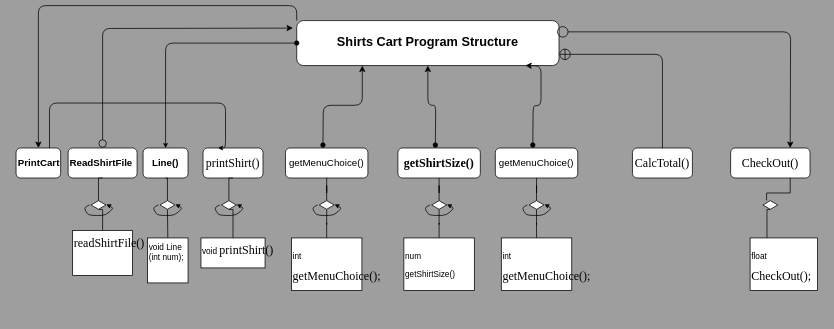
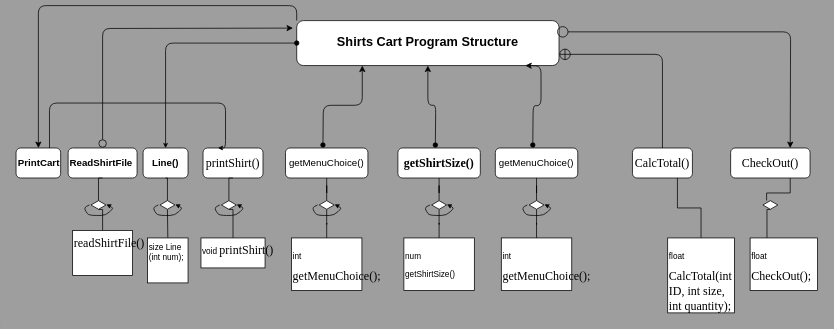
  <mxCell id="0" />
  <mxCell id="1" parent="0" />
  <mxCell id="2" style="edgeStyle=orthogonalEdgeStyle;rounded=1;orthogonalLoop=1;jettySize=auto;html=1;fontSize=13;fontColor=#000000;strokeColor=#000000;exitX=0;exitY=0;exitDx=0;exitDy=0;" parent="1" target="6" edge="1" source="5"><mxGeometry relative="1" as="geometry"><mxPoint x="390" y="20" as="sourcePoint" /></mxGeometry></mxCell>
  <mxCell id="3" style="edgeStyle=orthogonalEdgeStyle;rounded=1;orthogonalLoop=1;jettySize=auto;html=1;exitX=0.25;exitY=1;exitDx=0;exitDy=0;fontSize=13;fontColor=#000000;startArrow=classic;startFill=1;strokeColor=#000000;endArrow=oval;endFill=1;" parent="1" source="5" edge="1"><mxGeometry relative="1" as="geometry"><mxPoint x="482.5" y="86" as="sourcePoint" /><mxPoint x="430" y="186" as="targetPoint" /></mxGeometry></mxCell>
  <mxCell id="4" style="edgeStyle=orthogonalEdgeStyle;rounded=1;orthogonalLoop=1;jettySize=auto;html=1;exitX=1;exitY=0.75;exitDx=0;exitDy=0;fontSize=13;fontColor=#000000;startArrow=circlePlus;startFill=0;strokeColor=#000000;endArrow=none;" parent="1" source="5" target="12" edge="1"><mxGeometry relative="1" as="geometry" /></mxCell>
  <mxCell id="5" value="&lt;p class=&quot;MsoNormal&quot; style=&quot;font-size: 17px;&quot;&gt;Shirts Cart Program Structure&lt;/p&gt;" style="rounded=1;whiteSpace=wrap;html=1;fillStyle=auto;strokeColor=#000000;fontColor=#000000;fillColor=#ffffff;fontSize=17;fontStyle=1" parent="1" vertex="1"><mxGeometry x="395" y="20" width="350" height="60" as="geometry" /></mxCell>
  <mxCell id="6" value="PrintCart" style="rounded=1;whiteSpace=wrap;html=1;fillStyle=auto;strokeColor=#000000;fontColor=#000000;fillColor=#ffffff;fontSize=13;fontStyle=1" parent="1" vertex="1"><mxGeometry x="20.5" y="190" width="59.5" height="40" as="geometry" /></mxCell>
  <mxCell id="7" style="rounded=0;orthogonalLoop=1;jettySize=auto;html=1;exitX=0.5;exitY=1;exitDx=0;exitDy=0;entryX=0.5;entryY=0;entryDx=0;entryDy=0;fontSize=17;fontColor=#000000;startArrow=none;edgeStyle=orthogonalEdgeStyle;startFill=0;endArrow=none;endFill=0;strokeColor=#000000;" parent="1" source="25" target="15" edge="1"><mxGeometry relative="1" as="geometry" /></mxCell>
  <mxCell id="8" value="&lt;span style=&quot;font-size: 12pt; font-family: &amp;quot;Times New Roman&amp;quot;, serif; font-weight: normal;&quot;&gt;printShirt()&lt;/span&gt;" style="rounded=1;whiteSpace=wrap;html=1;fillStyle=auto;strokeColor=#000000;fontColor=#000000;fillColor=#ffffff;fontSize=13;fontStyle=1" parent="1" vertex="1"><mxGeometry x="270" y="190" width="80" height="40" as="geometry" /></mxCell>
  <mxCell id="9" style="rounded=0;orthogonalLoop=1;jettySize=auto;html=1;exitX=0.5;exitY=1;exitDx=0;exitDy=0;entryX=0.25;entryY=0;entryDx=0;entryDy=0;fontSize=17;fontColor=#000000;startArrow=none;edgeStyle=orthogonalEdgeStyle;startFill=0;endArrow=none;endFill=0;strokeColor=#000000;" parent="1" source="21" target="17" edge="1"><mxGeometry relative="1" as="geometry" /></mxCell>
  <mxCell id="10" value="&lt;span style=&quot;font-size: 12pt; font-family: &amp;quot;Times New Roman&amp;quot;, serif; font-weight: normal;&quot;&gt;CheckOut()&lt;/span&gt;" style="rounded=1;whiteSpace=wrap;html=1;fillStyle=auto;strokeColor=#000000;fontColor=#000000;fillColor=#ffffff;fontSize=13;fontStyle=1" parent="1" vertex="1"><mxGeometry x="974" y="190" width="106" height="40" as="geometry" /></mxCell>
+ <mxCell id="11" style="rounded=0;orthogonalLoop=1;jettySize=auto;html=1;exitX=0.75;exitY=1;exitDx=0;exitDy=0;entryX=0.5;entryY=0;entryDx=0;entryDy=0;fontSize=17;fontColor=#000000;edgeStyle=orthogonalEdgeStyle;startArrow=none;startFill=0;endArrow=none;endFill=0;strokeColor=#000000;" parent="1" source="12" target="18" edge="1"><mxGeometry relative="1" as="geometry" /></mxCell>
  <mxCell id="12" value="&lt;span style=&quot;font-size: 12pt; font-family: &amp;quot;Times New Roman&amp;quot;, serif; font-weight: normal;&quot;&gt;CalcTotal()&lt;/span&gt;" style="rounded=1;whiteSpace=wrap;html=1;fillStyle=auto;strokeColor=#000000;fontColor=#000000;fillColor=#ffffff;fontSize=13;fontStyle=1" parent="1" vertex="1"><mxGeometry x="843" y="190" width="80" height="40" as="geometry" /></mxCell>
  <mxCell id="13" style="rounded=0;orthogonalLoop=1;jettySize=auto;html=1;exitX=0.5;exitY=1;exitDx=0;exitDy=0;fontSize=17;fontColor=#000000;startArrow=none;edgeStyle=orthogonalEdgeStyle;startFill=0;endArrow=none;endFill=0;strokeColor=#000000;" parent="1" source="27" target="16" edge="1"><mxGeometry relative="1" as="geometry" /></mxCell>
  <mxCell id="14" value="&lt;span style=&quot;font-weight: normal;&quot;&gt;getMenuChoice()&lt;/span&gt;" style="rounded=1;whiteSpace=wrap;html=1;fillStyle=auto;strokeColor=#000000;fontColor=#000000;fillColor=#ffffff;fontSize=13;fontStyle=1" parent="1" vertex="1"><mxGeometry x="380" y="190" width="110" height="40" as="geometry" /></mxCell>
  <mxCell id="15" value="void&amp;nbsp;&lt;span style=&quot;font-size:12.0pt;font-family:&amp;quot;Times New Roman&amp;quot;,serif;&lt;br/&gt;mso-fareast-font-family:&amp;quot;Times New Roman&amp;quot;;mso-ansi-language:EN-US;mso-fareast-language:&lt;br/&gt;EN-US;mso-bidi-language:AR-SA&quot;&gt;printShirt()&lt;/span&gt;" style="rounded=0;whiteSpace=wrap;html=1;fillStyle=auto;strokeColor=#000000;fontSize=11;fontColor=#000000;fillColor=#ffffff;verticalAlign=top;align=left;" parent="1" vertex="1"><mxGeometry x="267.25" y="310" width="85.5" height="40" as="geometry" /></mxCell>
  <mxCell id="16" value="&lt;p class=&quot;MsoNormal&quot;&gt;int&amp;nbsp;&lt;span style=&quot;color:#DADADA&quot;&gt;&lt;/span&gt;&lt;/p&gt;&lt;span style=&quot;font-size:12.0pt;font-family:&amp;quot;Times New Roman&amp;quot;,serif;&lt;br/&gt;mso-fareast-font-family:&amp;quot;Times New Roman&amp;quot;;mso-ansi-language:EN-US;mso-fareast-language:&lt;br/&gt;EN-US;mso-bidi-language:AR-SA&quot;&gt;getMenuChoice();&lt;br&gt;&lt;/span&gt;" style="rounded=0;whiteSpace=wrap;html=1;fillStyle=auto;strokeColor=#000000;fontSize=11;fontColor=#000000;fillColor=#ffffff;align=left;verticalAlign=top;" parent="1" vertex="1"><mxGeometry x="388" y="310" width="94" height="70" as="geometry" /></mxCell>
  <mxCell id="17" value="&lt;p class=&quot;MsoNormal&quot; style=&quot;font-size: 11px;&quot;&gt;float&amp;nbsp;&lt;/p&gt;&lt;span style=&quot;font-size:12.0pt;font-family:&amp;quot;Times New Roman&amp;quot;,serif;&lt;br/&gt;mso-fareast-font-family:&amp;quot;Times New Roman&amp;quot;;mso-ansi-language:EN-US;mso-fareast-language:&lt;br/&gt;EN-US;mso-bidi-language:AR-SA&quot;&gt;CheckOut();&lt;/span&gt;" style="rounded=0;whiteSpace=wrap;html=1;fillStyle=auto;strokeColor=#000000;fontSize=11;fontColor=#000000;fillColor=#ffffff;align=left;verticalAlign=top;" parent="1" vertex="1"><mxGeometry x="1000" y="310" width="90" height="70" as="geometry" /></mxCell>
+ <mxCell id="18" value="&lt;p class=&quot;MsoNormal&quot;&gt;float&amp;nbsp;&lt;span style=&quot;color:#DADADA&quot;&gt;&lt;/span&gt;&lt;/p&gt;&lt;span style=&quot;font-size:12.0pt;font-family:&amp;quot;Times New Roman&amp;quot;,serif;&lt;br/&gt;mso-fareast-font-family:&amp;quot;Times New Roman&amp;quot;;mso-ansi-language:EN-US;mso-fareast-language:&lt;br/&gt;EN-US;mso-bidi-language:AR-SA&quot;&gt;CalcTotal(int ID, int size, int quantity);&lt;/span&gt;" style="rounded=0;whiteSpace=wrap;html=1;fillStyle=auto;strokeColor=#000000;fontSize=11;fontColor=#000000;fillColor=#ffffff;align=left;verticalAlign=top;" parent="1" vertex="1"><mxGeometry x="890" y="310" width="89" height="100" as="geometry" /></mxCell>
  <mxCell id="19" value="" style="endArrow=oval;startArrow=classic;html=1;rounded=1;fontSize=17;fontColor=#000000;exitX=0.75;exitY=0;exitDx=0;exitDy=0;endFill=0;strokeWidth=1;startSize=6;endSize=14;strokeColor=#000000;" parent="1" source="10" edge="1"><mxGeometry width="50" height="50" relative="1" as="geometry"><mxPoint x="1060" y="150" as="sourcePoint" /><mxPoint x="750" y="35" as="targetPoint" /><Array as="points"><mxPoint x="1054" y="35" /></Array></mxGeometry></mxCell>
  <mxCell id="20" value="" style="rounded=0;orthogonalLoop=1;jettySize=auto;html=1;exitX=0.75;exitY=1;exitDx=0;exitDy=0;entryX=0.25;entryY=0;entryDx=0;entryDy=0;fontSize=17;fontColor=#000000;endArrow=none;edgeStyle=orthogonalEdgeStyle;startArrow=none;startFill=0;endFill=0;strokeColor=#000000;" parent="1" source="10" target="21" edge="1"><mxGeometry relative="1" as="geometry"><mxPoint x="1027" y="230" as="sourcePoint" /><mxPoint x="1027.5" y="310" as="targetPoint" /></mxGeometry></mxCell>
  <mxCell id="21" value="" style="html=1;whiteSpace=wrap;aspect=fixed;shape=isoRectangle;fillStyle=auto;strokeColor=#000000;fontSize=17;fontColor=#000000;fillColor=#ffffff;" parent="1" vertex="1"><mxGeometry x="1017" y="260" width="20" height="12" as="geometry" /></mxCell>
  <mxCell id="22" value="" style="endArrow=classic;html=1;rounded=1;strokeWidth=1;fontSize=17;fontColor=#000000;startSize=6;endSize=4;entryX=1.026;entryY=0.435;entryDx=0;entryDy=0;entryPerimeter=0;exitX=-0.109;exitY=0.496;exitDx=0;exitDy=0;exitPerimeter=0;strokeColor=#000000;" parent="1" source="27" target="27" edge="1"><mxGeometry width="50" height="50" relative="1" as="geometry"><mxPoint x="395" y="280" as="sourcePoint" /><mxPoint x="485" y="260" as="targetPoint" /><Array as="points"><mxPoint x="415" y="270" /><mxPoint x="422" y="280" /><mxPoint x="445" y="280" /><mxPoint x="455" y="270" /></Array></mxGeometry></mxCell>
  <mxCell id="23" value="" style="endArrow=classic;html=1;rounded=1;strokeWidth=1;fontSize=17;fontColor=#000000;startSize=6;endSize=4;entryX=1.026;entryY=0.435;entryDx=0;entryDy=0;entryPerimeter=0;exitX=-0.109;exitY=0.496;exitDx=0;exitDy=0;exitPerimeter=0;strokeColor=#000000;" parent="1" source="25" target="25" edge="1"><mxGeometry width="50" height="50" relative="1" as="geometry"><mxPoint x="264.5" y="280" as="sourcePoint" /><mxPoint x="354.5" y="260" as="targetPoint" /><Array as="points"><mxPoint x="284.5" y="270" /><mxPoint x="291.5" y="280" /><mxPoint x="314.5" y="280" /><mxPoint x="324.5" y="270" /></Array></mxGeometry></mxCell>
  <mxCell id="24" value="" style="rounded=0;orthogonalLoop=1;jettySize=auto;html=1;exitX=0.5;exitY=1;exitDx=0;exitDy=0;entryX=0.5;entryY=0;entryDx=0;entryDy=0;fontSize=17;fontColor=#000000;endArrow=none;edgeStyle=orthogonalEdgeStyle;startArrow=none;startFill=0;endFill=0;strokeColor=#000000;" parent="1" source="8" target="25" edge="1"><mxGeometry relative="1" as="geometry"><mxPoint x="355.5" y="230" as="sourcePoint" /><mxPoint x="348" y="310" as="targetPoint" /></mxGeometry></mxCell>
  <mxCell id="25" value="" style="html=1;whiteSpace=wrap;aspect=fixed;shape=isoRectangle;fillStyle=auto;strokeColor=#000000;fontSize=17;fontColor=#000000;fillColor=#ffffff;" parent="1" vertex="1"><mxGeometry x="294.5" y="260" width="20" height="12" as="geometry" /></mxCell>
  <mxCell id="26" value="" style="rounded=0;orthogonalLoop=1;jettySize=auto;html=1;exitX=0.5;exitY=1;exitDx=0;exitDy=0;fontSize=17;fontColor=#000000;endArrow=none;edgeStyle=orthogonalEdgeStyle;startArrow=none;startFill=0;endFill=0;strokeColor=#000000;" parent="1" source="14" target="27" edge="1"><mxGeometry relative="1" as="geometry"><mxPoint x="487" y="230" as="sourcePoint" /><mxPoint x="496" y="310" as="targetPoint" /></mxGeometry></mxCell>
  <mxCell id="27" value="" style="html=1;whiteSpace=wrap;aspect=fixed;shape=isoRectangle;fillStyle=auto;strokeColor=#000000;fontSize=17;fontColor=#000000;fillColor=#ffffff;" parent="1" vertex="1"><mxGeometry x="425" y="260" width="20" height="12" as="geometry" /></mxCell>
  <mxCell id="28" value="" style="endArrow=classic;startArrow=none;html=1;rounded=1;strokeWidth=1;fontSize=17;fontColor=#000000;startSize=6;endSize=4;exitX=0.75;exitY=0;exitDx=0;exitDy=0;entryX=0.25;entryY=0;entryDx=0;entryDy=0;endFill=1;strokeColor=#000000;edgeStyle=orthogonalEdgeStyle;startFill=0;" parent="1" source="6" target="8" edge="1"><mxGeometry width="50" height="50" relative="1" as="geometry"><mxPoint x="570" y="280" as="sourcePoint" /><mxPoint x="620" y="230" as="targetPoint" /><Array as="points"><mxPoint x="65" y="130" /><mxPoint x="300" y="130" /></Array></mxGeometry></mxCell>
  <mxCell id="29" style="rounded=0;orthogonalLoop=1;jettySize=auto;html=1;exitX=0.5;exitY=1;exitDx=0;exitDy=0;entryX=0.5;entryY=0;entryDx=0;entryDy=0;fontSize=17;fontColor=#000000;startArrow=none;edgeStyle=orthogonalEdgeStyle;startFill=0;endArrow=none;endFill=0;strokeColor=#000000;" parent="1" source="34" target="31" edge="1"><mxGeometry relative="1" as="geometry" /></mxCell>
  <mxCell id="30" value="ReadShirtFile&amp;nbsp;" style="rounded=1;whiteSpace=wrap;html=1;fillStyle=auto;strokeColor=#000000;fontColor=#000000;fillColor=#ffffff;fontSize=13;fontStyle=1" parent="1" vertex="1"><mxGeometry x="90" y="190" width="92" height="40" as="geometry" /></mxCell>
  <mxCell id="31" value="&lt;span style=&quot;font-size:12.0pt;font-family:&amp;quot;Times New Roman&amp;quot;,serif;&lt;br/&gt;mso-fareast-font-family:&amp;quot;Times New Roman&amp;quot;;mso-ansi-language:EN-US;mso-fareast-language:&lt;br/&gt;EN-US;mso-bidi-language:AR-SA&quot;&gt;readShirtFile()&lt;/span&gt;" style="rounded=0;whiteSpace=wrap;html=1;fillStyle=auto;strokeColor=#000000;fontSize=11;fontColor=#000000;fillColor=#ffffff;verticalAlign=top;align=left;" parent="1" vertex="1"><mxGeometry x="96" y="300" width="80" height="60" as="geometry" /></mxCell>
  <mxCell id="32" value="" style="endArrow=classic;html=1;rounded=1;strokeWidth=1;fontSize=17;fontColor=#000000;startSize=6;endSize=4;entryX=1.026;entryY=0.435;entryDx=0;entryDy=0;entryPerimeter=0;exitX=-0.109;exitY=0.496;exitDx=0;exitDy=0;exitPerimeter=0;strokeColor=#000000;" parent="1" source="34" target="34" edge="1"><mxGeometry width="50" height="50" relative="1" as="geometry"><mxPoint x="90.5" y="280" as="sourcePoint" /><mxPoint x="180.5" y="260" as="targetPoint" /><Array as="points"><mxPoint x="110.5" y="270" /><mxPoint x="117.5" y="280" /><mxPoint x="140.5" y="280" /><mxPoint x="150.5" y="270" /></Array></mxGeometry></mxCell>
  <mxCell id="33" value="" style="rounded=0;orthogonalLoop=1;jettySize=auto;html=1;exitX=0.5;exitY=1;exitDx=0;exitDy=0;entryX=0.5;entryY=0;entryDx=0;entryDy=0;fontSize=17;fontColor=#000000;endArrow=none;edgeStyle=orthogonalEdgeStyle;startArrow=none;startFill=0;endFill=0;strokeColor=#000000;" parent="1" source="30" target="34" edge="1"><mxGeometry relative="1" as="geometry"><mxPoint x="207.5" y="230" as="sourcePoint" /><mxPoint x="200" y="310" as="targetPoint" /></mxGeometry></mxCell>
  <mxCell id="34" value="" style="html=1;whiteSpace=wrap;aspect=fixed;shape=isoRectangle;fillStyle=auto;strokeColor=#000000;fontSize=17;fontColor=#000000;fillColor=#ffffff;" parent="1" vertex="1"><mxGeometry x="120.5" y="260" width="20" height="12" as="geometry" /></mxCell>
  <mxCell id="35" value="" style="endArrow=circle;startArrow=classic;html=1;rounded=1;strokeWidth=1;fontSize=17;fontColor=#000000;startSize=6;endSize=4;entryX=0.5;entryY=0;entryDx=0;entryDy=0;endFill=0;strokeColor=#000000;edgeStyle=orthogonalEdgeStyle;" parent="1" target="30" edge="1"><mxGeometry width="50" height="50" relative="1" as="geometry"><mxPoint x="390" y="30" as="sourcePoint" /><mxPoint x="472" y="230" as="targetPoint" /></mxGeometry></mxCell>
  <mxCell id="36" style="rounded=0;orthogonalLoop=1;jettySize=auto;html=1;exitX=0.5;exitY=1;exitDx=0;exitDy=0;entryX=0.5;entryY=0;entryDx=0;entryDy=0;fontSize=17;fontColor=#000000;startArrow=none;edgeStyle=orthogonalEdgeStyle;startFill=0;endArrow=none;endFill=0;strokeColor=#000000;" edge="1" source="41" target="38" parent="1"><mxGeometry relative="1" as="geometry" /></mxCell>
  <mxCell id="37" value="Line()" style="rounded=1;whiteSpace=wrap;html=1;fillStyle=auto;strokeColor=#000000;fontColor=#000000;fillColor=#ffffff;fontSize=13;fontStyle=1" vertex="1" parent="1"><mxGeometry x="190" y="190" width="60" height="40" as="geometry" /></mxCell>
- <mxCell id="38" value="&lt;span&gt;void&amp;nbsp;&lt;/span&gt;&lt;span&gt;Line&lt;br&gt;(int num);&lt;/span&gt;" style="rounded=0;whiteSpace=wrap;html=1;fillStyle=auto;strokeColor=#000000;fontSize=11;fontColor=#000000;fillColor=#ffffff;verticalAlign=top;align=left;" vertex="1" parent="1"><mxGeometry x="196" y="310" width="54" height="60" as="geometry" /></mxCell>
+ <mxCell id="38" value="&lt;span&gt;size&amp;nbsp;&lt;/span&gt;&lt;span&gt;Line&lt;br&gt;(int num);&lt;/span&gt;" style="rounded=0;whiteSpace=wrap;html=1;fillStyle=auto;strokeColor=#000000;fontSize=11;fontColor=#000000;fillColor=#ffffff;verticalAlign=top;align=left;" vertex="1" parent="1"><mxGeometry x="196" y="310" width="54" height="60" as="geometry" /></mxCell>
  <mxCell id="39" value="" style="endArrow=classic;html=1;rounded=1;strokeWidth=1;fontSize=17;fontColor=#000000;startSize=6;endSize=4;entryX=1.026;entryY=0.435;entryDx=0;entryDy=0;entryPerimeter=0;exitX=-0.109;exitY=0.496;exitDx=0;exitDy=0;exitPerimeter=0;strokeColor=#000000;" edge="1" source="41" target="41" parent="1"><mxGeometry width="50" height="50" relative="1" as="geometry"><mxPoint x="182.5" y="280" as="sourcePoint" /><mxPoint x="272.5" y="260" as="targetPoint" /><Array as="points"><mxPoint x="202.5" y="270" /><mxPoint x="209.5" y="280" /><mxPoint x="232.5" y="280" /><mxPoint x="242.5" y="270" /></Array></mxGeometry></mxCell>
  <mxCell id="40" value="" style="rounded=0;orthogonalLoop=1;jettySize=auto;html=1;exitX=0.5;exitY=1;exitDx=0;exitDy=0;entryX=0.5;entryY=0;entryDx=0;entryDy=0;fontSize=17;fontColor=#000000;endArrow=none;edgeStyle=orthogonalEdgeStyle;startArrow=none;startFill=0;endFill=0;strokeColor=#000000;" edge="1" source="37" target="41" parent="1"><mxGeometry relative="1" as="geometry"><mxPoint x="307.5" y="230" as="sourcePoint" /><mxPoint x="300" y="310" as="targetPoint" /></mxGeometry></mxCell>
  <mxCell id="41" value="" style="html=1;whiteSpace=wrap;aspect=fixed;shape=isoRectangle;fillStyle=auto;strokeColor=#000000;fontSize=17;fontColor=#000000;fillColor=#ffffff;" vertex="1" parent="1"><mxGeometry x="212.5" y="260" width="20" height="12" as="geometry" /></mxCell>
  <mxCell id="42" value="" style="endArrow=classic;startArrow=oval;html=1;rounded=1;strokeWidth=1;fontSize=17;fontColor=#000000;startSize=6;endSize=4;entryX=0.5;entryY=0;entryDx=0;entryDy=0;endFill=1;strokeColor=#000000;edgeStyle=orthogonalEdgeStyle;exitX=0;exitY=0.5;exitDx=0;exitDy=0;startFill=1;" edge="1" target="37" parent="1" source="5"><mxGeometry width="50" height="50" relative="1" as="geometry"><mxPoint x="350" y="90" as="sourcePoint" /><mxPoint x="572" y="230" as="targetPoint" /></mxGeometry></mxCell>
  <mxCell id="43" style="rounded=0;orthogonalLoop=1;jettySize=auto;html=1;exitX=0.5;exitY=1;exitDx=0;exitDy=0;fontSize=17;fontColor=#000000;startArrow=none;edgeStyle=orthogonalEdgeStyle;startFill=0;endArrow=none;endFill=0;strokeColor=#000000;" edge="1" source="48" target="45" parent="1"><mxGeometry relative="1" as="geometry" /></mxCell>
  <mxCell id="44" value="&lt;span style=&quot;font-size:12.0pt;font-family:&amp;quot;Times New Roman&amp;quot;,serif;&lt;br/&gt;mso-fareast-font-family:&amp;quot;Times New Roman&amp;quot;;mso-ansi-language:EN-US;mso-fareast-language:&lt;br/&gt;EN-US;mso-bidi-language:AR-SA&quot;&gt;getShirtSize()&lt;/span&gt;" style="rounded=1;whiteSpace=wrap;html=1;fillStyle=auto;strokeColor=#000000;fontColor=#000000;fillColor=#ffffff;fontSize=13;fontStyle=1" vertex="1" parent="1"><mxGeometry x="530" y="190" width="110" height="40" as="geometry" /></mxCell>
  <mxCell id="45" value="&lt;p class=&quot;MsoNormal&quot;&gt;num&amp;nbsp;&lt;span style=&quot;color:#DADADA&quot;&gt;&lt;/span&gt;&lt;/p&gt;&lt;span&gt;getShirtSize&lt;/span&gt;&lt;span&gt;()&lt;br&gt;&lt;/span&gt;" style="rounded=0;whiteSpace=wrap;html=1;fillStyle=auto;strokeColor=#000000;fontSize=11;fontColor=#000000;fillColor=#ffffff;align=left;verticalAlign=top;" vertex="1" parent="1"><mxGeometry x="538" y="310" width="94" height="70" as="geometry" /></mxCell>
  <mxCell id="46" value="" style="endArrow=classic;html=1;rounded=1;strokeWidth=1;fontSize=17;fontColor=#000000;startSize=6;endSize=4;entryX=1.026;entryY=0.435;entryDx=0;entryDy=0;entryPerimeter=0;exitX=-0.109;exitY=0.496;exitDx=0;exitDy=0;exitPerimeter=0;strokeColor=#000000;" edge="1" source="48" target="48" parent="1"><mxGeometry width="50" height="50" relative="1" as="geometry"><mxPoint x="545" y="280" as="sourcePoint" /><mxPoint x="635" y="260" as="targetPoint" /><Array as="points"><mxPoint x="565" y="270" /><mxPoint x="572" y="280" /><mxPoint x="595" y="280" /><mxPoint x="605" y="270" /></Array></mxGeometry></mxCell>
  <mxCell id="47" value="" style="rounded=0;orthogonalLoop=1;jettySize=auto;html=1;exitX=0.5;exitY=1;exitDx=0;exitDy=0;fontSize=17;fontColor=#000000;endArrow=none;edgeStyle=orthogonalEdgeStyle;startArrow=none;startFill=0;endFill=0;strokeColor=#000000;" edge="1" source="44" target="48" parent="1"><mxGeometry relative="1" as="geometry"><mxPoint x="637" y="230" as="sourcePoint" /><mxPoint x="646" y="310" as="targetPoint" /></mxGeometry></mxCell>
  <mxCell id="48" value="" style="html=1;whiteSpace=wrap;aspect=fixed;shape=isoRectangle;fillStyle=auto;strokeColor=#000000;fontSize=17;fontColor=#000000;fillColor=#ffffff;" vertex="1" parent="1"><mxGeometry x="575" y="260" width="20" height="12" as="geometry" /></mxCell>
  <mxCell id="49" style="edgeStyle=orthogonalEdgeStyle;rounded=1;orthogonalLoop=1;jettySize=auto;html=1;fontSize=13;fontColor=#000000;startArrow=classic;startFill=1;strokeColor=#000000;endArrow=oval;endFill=1;" edge="1" parent="1" source="5"><mxGeometry relative="1" as="geometry"><mxPoint x="632.5" y="80" as="sourcePoint" /><mxPoint x="580" y="186" as="targetPoint" /></mxGeometry></mxCell>
  <mxCell id="50" style="rounded=0;orthogonalLoop=1;jettySize=auto;html=1;exitX=0.5;exitY=1;exitDx=0;exitDy=0;fontSize=17;fontColor=#000000;startArrow=none;edgeStyle=orthogonalEdgeStyle;startFill=0;endArrow=none;endFill=0;strokeColor=#000000;" edge="1" source="55" target="52" parent="1"><mxGeometry relative="1" as="geometry" /></mxCell>
  <mxCell id="51" value="&lt;span style=&quot;font-weight: normal;&quot;&gt;getMenuChoice()&lt;/span&gt;" style="rounded=1;whiteSpace=wrap;html=1;fillStyle=auto;strokeColor=#000000;fontColor=#000000;fillColor=#ffffff;fontSize=13;fontStyle=1" vertex="1" parent="1"><mxGeometry x="660" y="190" width="110" height="40" as="geometry" /></mxCell>
  <mxCell id="52" value="&lt;p class=&quot;MsoNormal&quot;&gt;int&amp;nbsp;&lt;span style=&quot;color:#DADADA&quot;&gt;&lt;/span&gt;&lt;/p&gt;&lt;span style=&quot;font-size:12.0pt;font-family:&amp;quot;Times New Roman&amp;quot;,serif;&lt;br/&gt;mso-fareast-font-family:&amp;quot;Times New Roman&amp;quot;;mso-ansi-language:EN-US;mso-fareast-language:&lt;br/&gt;EN-US;mso-bidi-language:AR-SA&quot;&gt;getMenuChoice();&lt;br&gt;&lt;/span&gt;" style="rounded=0;whiteSpace=wrap;html=1;fillStyle=auto;strokeColor=#000000;fontSize=11;fontColor=#000000;fillColor=#ffffff;align=left;verticalAlign=top;" vertex="1" parent="1"><mxGeometry x="668" y="310" width="94" height="70" as="geometry" /></mxCell>
  <mxCell id="53" value="" style="endArrow=classic;html=1;rounded=1;strokeWidth=1;fontSize=17;fontColor=#000000;startSize=6;endSize=4;entryX=1.026;entryY=0.435;entryDx=0;entryDy=0;entryPerimeter=0;exitX=-0.109;exitY=0.496;exitDx=0;exitDy=0;exitPerimeter=0;strokeColor=#000000;" edge="1" source="55" target="55" parent="1"><mxGeometry width="50" height="50" relative="1" as="geometry"><mxPoint x="675" y="280" as="sourcePoint" /><mxPoint x="765" y="260" as="targetPoint" /><Array as="points"><mxPoint x="695" y="270" /><mxPoint x="702" y="280" /><mxPoint x="725" y="280" /><mxPoint x="735" y="270" /></Array></mxGeometry></mxCell>
  <mxCell id="54" value="" style="rounded=0;orthogonalLoop=1;jettySize=auto;html=1;exitX=0.5;exitY=1;exitDx=0;exitDy=0;fontSize=17;fontColor=#000000;endArrow=none;edgeStyle=orthogonalEdgeStyle;startArrow=none;startFill=0;endFill=0;strokeColor=#000000;" edge="1" source="51" target="55" parent="1"><mxGeometry relative="1" as="geometry"><mxPoint x="767" y="230" as="sourcePoint" /><mxPoint x="776" y="310" as="targetPoint" /></mxGeometry></mxCell>
  <mxCell id="55" value="" style="html=1;whiteSpace=wrap;aspect=fixed;shape=isoRectangle;fillStyle=auto;strokeColor=#000000;fontSize=17;fontColor=#000000;fillColor=#ffffff;" vertex="1" parent="1"><mxGeometry x="705" y="260" width="20" height="12" as="geometry" /></mxCell>
  <mxCell id="56" style="edgeStyle=orthogonalEdgeStyle;rounded=1;orthogonalLoop=1;jettySize=auto;html=1;fontSize=13;fontColor=#000000;startArrow=classic;startFill=1;strokeColor=#000000;endArrow=oval;endFill=1;" edge="1" parent="1"><mxGeometry relative="1" as="geometry"><mxPoint x="700" y="80" as="sourcePoint" /><mxPoint x="710" y="186" as="targetPoint" /></mxGeometry></mxCell>
